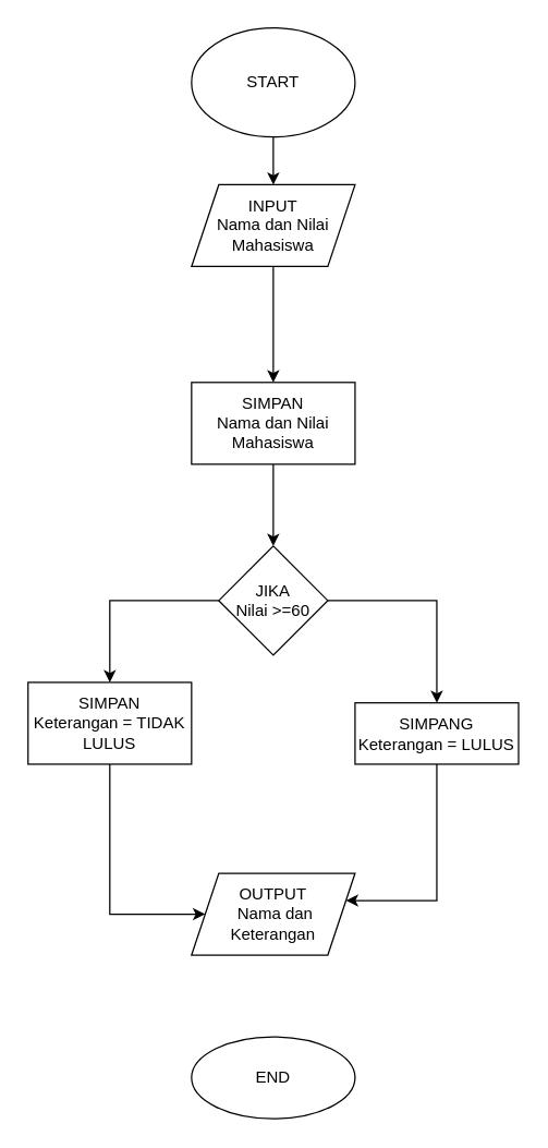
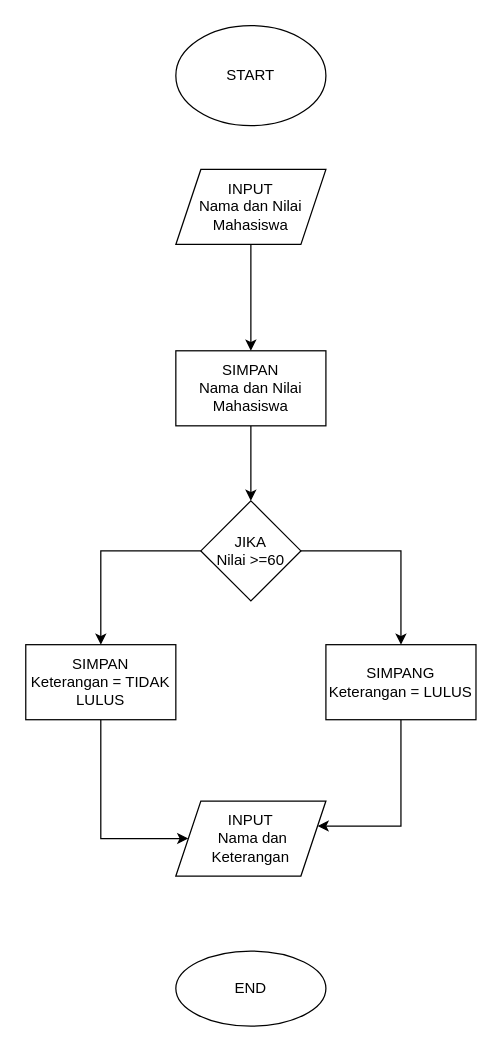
  <mxCell id="0" />
  <mxCell id="1" parent="0" />
- <mxCell id="2" value="" style="edgeStyle=orthogonalEdgeStyle;rounded=0;orthogonalLoop=1;jettySize=auto;html=1;" edge="1" parent="1" source="3" target="5"><mxGeometry relative="1" as="geometry" /></mxCell>
  <mxCell id="3" value="START" style="ellipse;whiteSpace=wrap;html=1;" vertex="1" parent="1"><mxGeometry x="140" y="20" width="120" height="80" as="geometry" /></mxCell>
  <mxCell id="4" value="" style="edgeStyle=orthogonalEdgeStyle;rounded=0;orthogonalLoop=1;jettySize=auto;html=1;" edge="1" parent="1" source="5" target="7"><mxGeometry relative="1" as="geometry" /></mxCell>
  <mxCell id="5" value="INPUT&lt;br&gt;Nama dan Nilai&lt;br&gt;Mahasiswa" style="shape=parallelogram;perimeter=parallelogramPerimeter;whiteSpace=wrap;html=1;fixedSize=1;" vertex="1" parent="1"><mxGeometry x="140" y="135" width="120" height="60" as="geometry" /></mxCell>
  <mxCell id="6" value="" style="edgeStyle=orthogonalEdgeStyle;rounded=0;orthogonalLoop=1;jettySize=auto;html=1;" edge="1" parent="1" source="7" target="10"><mxGeometry relative="1" as="geometry" /></mxCell>
  <mxCell id="7" value="SIMPAN&lt;br&gt;Nama dan Nilai&lt;br&gt;Mahasiswa" style="whiteSpace=wrap;html=1;" vertex="1" parent="1"><mxGeometry x="140" y="280" width="120" height="60" as="geometry" /></mxCell>
  <mxCell id="8" value="" style="edgeStyle=orthogonalEdgeStyle;rounded=0;orthogonalLoop=1;jettySize=auto;html=1;" edge="1" parent="1" source="10" target="12"><mxGeometry relative="1" as="geometry" /></mxCell>
  <mxCell id="9" value="" style="edgeStyle=orthogonalEdgeStyle;rounded=0;orthogonalLoop=1;jettySize=auto;html=1;" edge="1" parent="1" source="10" target="14"><mxGeometry relative="1" as="geometry" /></mxCell>
  <mxCell id="10" value="JIKA&lt;br&gt;Nilai &amp;gt;=60" style="rhombus;whiteSpace=wrap;html=1;" vertex="1" parent="1"><mxGeometry x="160" y="400" width="80" height="80" as="geometry" /></mxCell>
  <mxCell id="11" style="edgeStyle=orthogonalEdgeStyle;rounded=0;orthogonalLoop=1;jettySize=auto;html=1;" edge="1" parent="1" source="12" target="15"><mxGeometry relative="1" as="geometry"><Array as="points"><mxPoint x="320" y="660" /></Array></mxGeometry></mxCell>
- <mxCell id="12" value="SIMPANG&lt;br&gt;Keterangan = LULUS" style="whiteSpace=wrap;html=1;" vertex="1" parent="1"><mxGeometry x="260" y="515" width="120" height="45" as="geometry" /></mxCell>
+ <mxCell id="12" value="SIMPANG&lt;br&gt;Keterangan = LULUS" style="whiteSpace=wrap;html=1;" vertex="1" parent="1"><mxGeometry x="260" y="515" width="120" height="60" as="geometry" /></mxCell>
  <mxCell id="13" style="edgeStyle=orthogonalEdgeStyle;rounded=0;orthogonalLoop=1;jettySize=auto;html=1;exitX=0.5;exitY=1;exitDx=0;exitDy=0;entryX=0;entryY=0.5;entryDx=0;entryDy=0;" edge="1" parent="1" source="14" target="15"><mxGeometry relative="1" as="geometry"><Array as="points"><mxPoint x="80" y="670" /></Array></mxGeometry></mxCell>
- <mxCell id="14" value="SIMPAN&lt;br&gt;Keterangan = TIDAK LULUS" style="whiteSpace=wrap;html=1;" vertex="1" parent="1"><mxGeometry x="20" y="500" width="120" height="60" as="geometry" /></mxCell>
- <mxCell id="15" value="OUTPUT&lt;br&gt;&amp;nbsp;Nama dan Keterangan" style="shape=parallelogram;perimeter=parallelogramPerimeter;whiteSpace=wrap;html=1;fixedSize=1;" vertex="1" parent="1"><mxGeometry x="140" y="640" width="120" height="60" as="geometry" /></mxCell>
+ <mxCell id="14" value="SIMPAN&lt;br&gt;Keterangan = TIDAK LULUS" style="whiteSpace=wrap;html=1;" vertex="1" parent="1"><mxGeometry x="20" y="515" width="120" height="60" as="geometry" /></mxCell>
+ <mxCell id="15" value="INPUT&lt;br&gt;&amp;nbsp;Nama dan Keterangan" style="shape=parallelogram;perimeter=parallelogramPerimeter;whiteSpace=wrap;html=1;fixedSize=1;" vertex="1" parent="1"><mxGeometry x="140" y="640" width="120" height="60" as="geometry" /></mxCell>
  <mxCell id="16" value="END" style="ellipse;whiteSpace=wrap;html=1;" vertex="1" parent="1"><mxGeometry x="140" y="760" width="120" height="60" as="geometry" /></mxCell>
